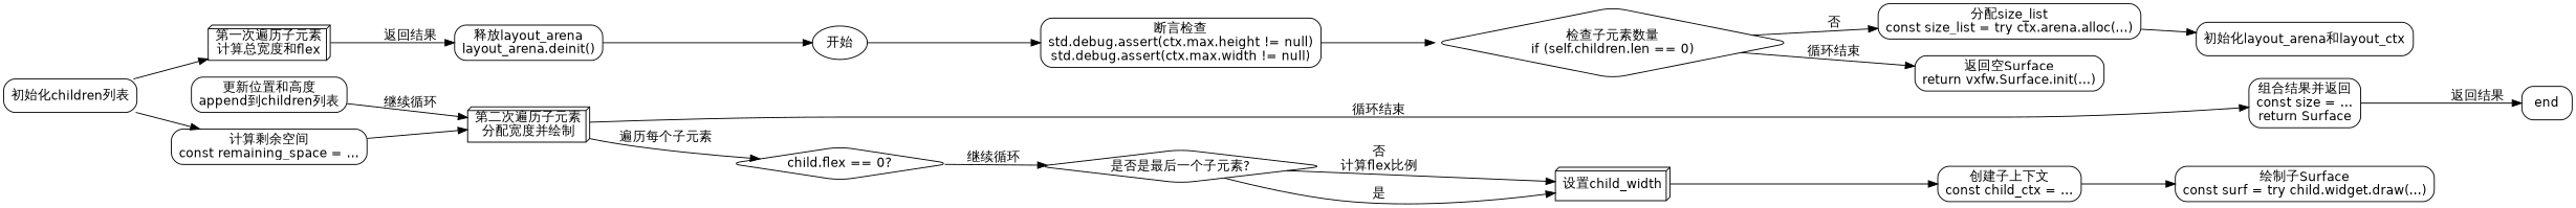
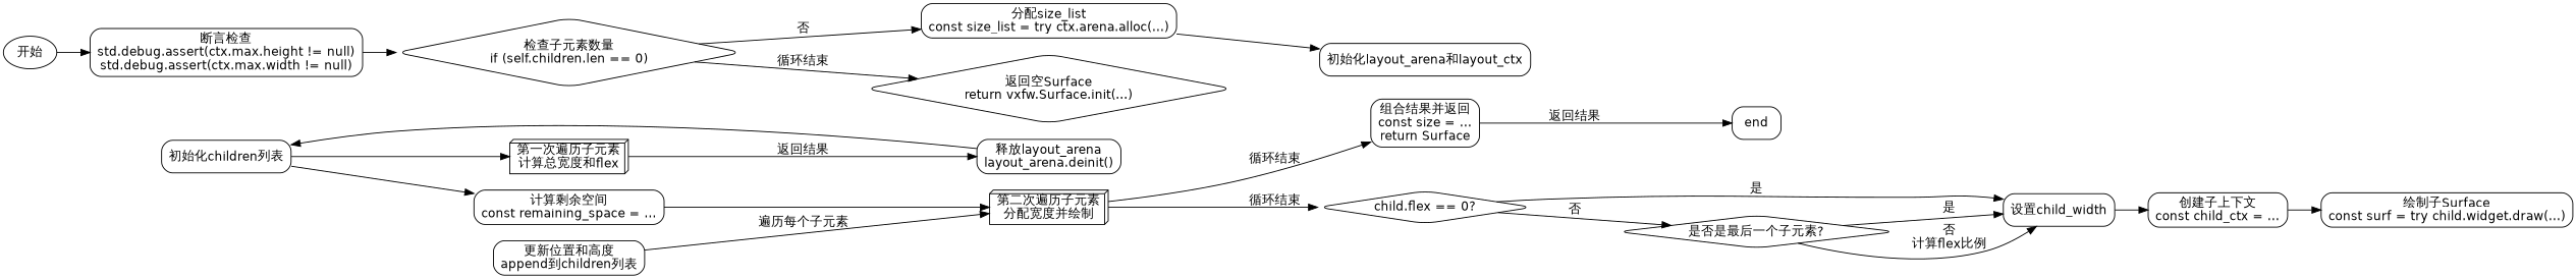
  digraph {
    rankdir=LR
    node [fontname=Helvetica shape=rect style=rounded]
    edge [fontname=Helvetica]
    n1 [label="开始" shape=ellipse]
    n2 [label="断言检查\nstd.debug.assert(ctx.max.height != null)\nstd.debug.assert(ctx.max.width != null)"]
    n3 [label="检查子元素数量\nif (self.children.len == 0)" shape=diamond]
-   n4 [label="返回空Surface\nreturn vxfw.Surface.init(...)"]
+   n4 [label="返回空Surface\nreturn vxfw.Surface.init(...)" shape=diamond]
    n5 [label="分配size_list\nconst size_list = try ctx.arena.alloc(...)"]
    n6 [label="初始化layout_arena和layout_ctx"]
    n7 [label="组合结果并返回\nconst size = ...\nreturn Surface"]
    end
    n9 [label="第一次遍历子元素\n计算总宽度和flex" shape=box3d]
    n10 [label="释放layout_arena\nlayout_arena.deinit()"]
    n11 [label="初始化children列表"]
    n12 [label="计算剩余空间\nconst remaining_space = ..."]
    n13 [label="第二次遍历子元素\n分配宽度并绘制" shape=box3d]
    n14 [label="child.flex == 0?" shape=diamond]
    n15 [label="是否是最后一个子元素?" shape=diamond]
-   n16 [label="设置child_width" shape=box3d]
+   n16 [label="设置child_width"]
    n17 [label="创建子上下文\nconst child_ctx = ..."]
    n18 [label="绘制子Surface\nconst surf = try child.widget.draw(...)"]
    n19 [label="更新位置和高度\nappend到children列表"]
    n1 -> n2
    n2 -> n3
    n3 -> n4 [label="循环结束"]
    n3 -> n5 [label="否"]
    n4 -> n6 [style=invis]
    n4 -> n7 [style=invis]
    n5 -> n6
    n7 -> end [label="返回结果" shape=ellipse]
    n9 -> n10 [label="返回结果"]
-   n10 -> n1
+   n10 -> n11
    n11 -> n9
    n11 -> n12
    n12 -> n13
    n13 -> n7 [label="循环结束"]
-   n13 -> n14 [label="遍历每个子元素"]
-   n14 -> n15 [label="继续循环"]
+   n13 -> n14 [label="循环结束"]
+   n14 -> n15 [label="否"]
+   n14 -> n16 [label="是"]
    n15 -> n16 [label="是"]
    n15 -> n16 [label="否\n计算flex比例"]
    n16 -> n17
    n17 -> n18
-   n19 -> n13 [label="继续循环"]
+   n19 -> n13 [label="遍历每个子元素"]
  }
